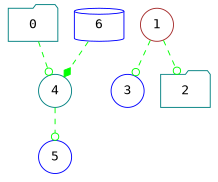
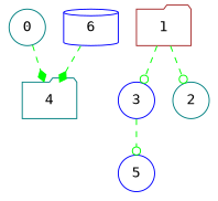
  digraph {
    fontname="DejaVu Sans Mono"
    node [color=teal fontname="DejaVu Sans Mono" shape=circle]
    edge [arrowhead=odot color=green fontname="DejaVu Sans Mono" style=dashed]
-   4
-   0 [shape=folder]
+   4 [shape=folder]
+   0
    5 [color=blue]
-   1 [color=brown]
+   1 [color=brown shape=folder]
    3 [color=blue]
-   2 [shape=folder]
+   2
    6 [color=blue shape=cylinder]
-   4 -> 5
-   0 -> 4
+   3 -> 5
+   0 -> 4 [arrowhead=diamond]
    1 -> 3
    1 -> 2
    6 -> 4 [arrowhead=diamond]
  }
